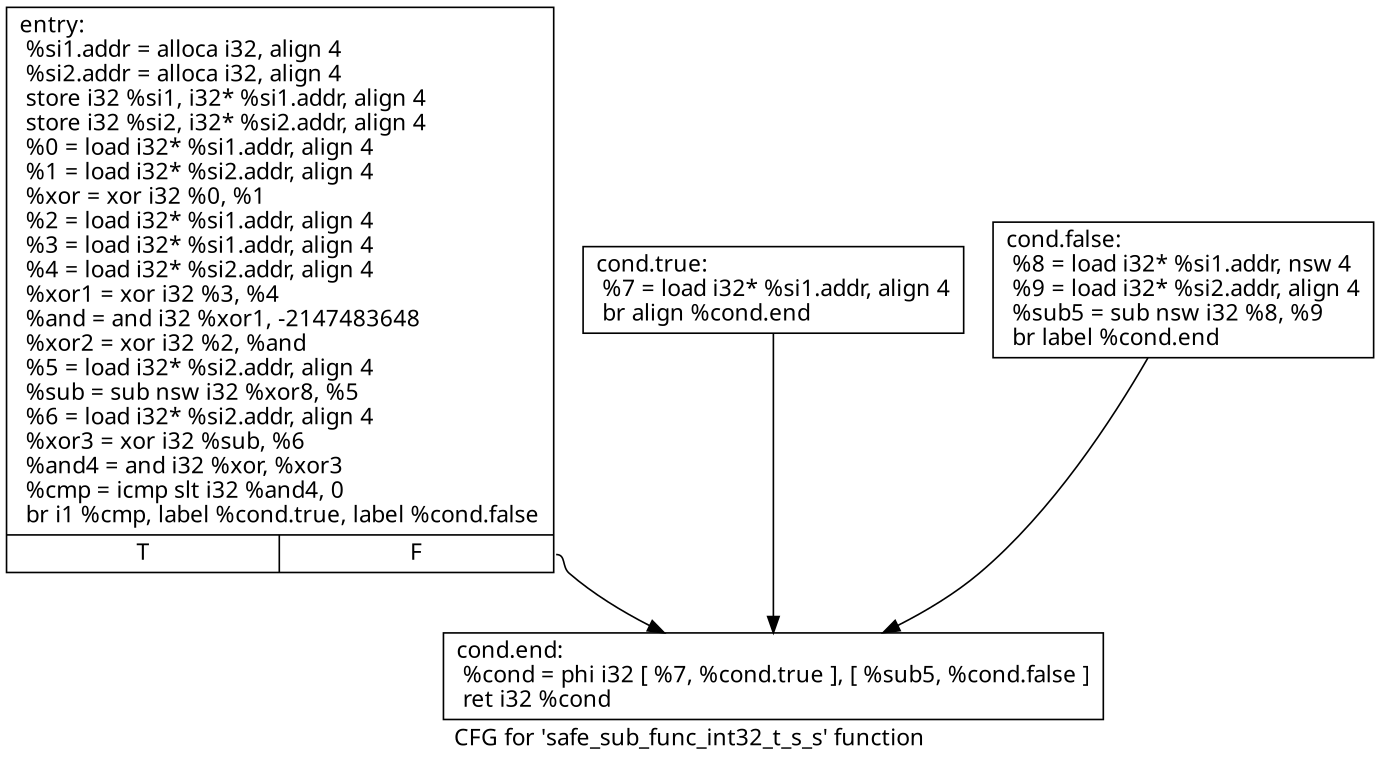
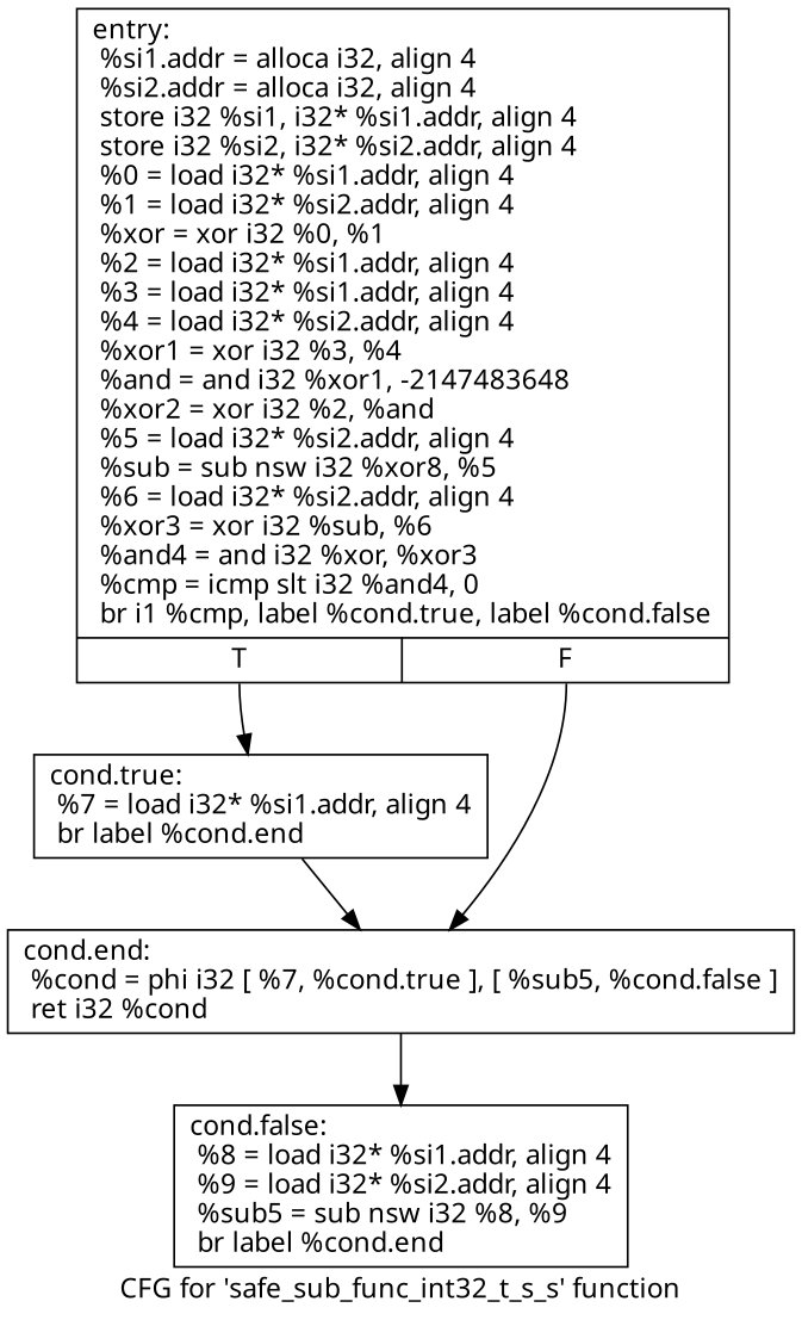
  digraph {
    fontname="Noto Sans"
    label="CFG for 'safe_sub_func_int32_t_s_s' function"
    node [fontname="Noto Sans" shape=record]
    edge [fontname="Noto Sans"]
    n1 [label="{entry:\l  %si1.addr = alloca i32, align 4\l  %si2.addr = alloca i32, align 4\l  store i32 %si1, i32* %si1.addr, align 4\l  store i32 %si2, i32* %si2.addr, align 4\l  %0 = load i32* %si1.addr, align 4\l  %1 = load i32* %si2.addr, align 4\l  %xor = xor i32 %0, %1\l  %2 = load i32* %si1.addr, align 4\l  %3 = load i32* %si1.addr, align 4\l  %4 = load i32* %si2.addr, align 4\l  %xor1 = xor i32 %3, %4\l  %and = and i32 %xor1, -2147483648\l  %xor2 = xor i32 %2, %and\l  %5 = load i32* %si2.addr, align 4\l  %sub = sub nsw i32 %xor8, %5\l  %6 = load i32* %si2.addr, align 4\l  %xor3 = xor i32 %sub, %6\l  %and4 = and i32 %xor, %xor3\l  %cmp = icmp slt i32 %and4, 0\l  br i1 %cmp, label %cond.true, label %cond.false\l|{<s0>T|<s1>F}}"]
-   n2 [label="{cond.true:                                        \l  %7 = load i32* %si1.addr, align 4\l  br align %cond.end\l}"]
+   n2 [label="{cond.true:                                        \l  %7 = load i32* %si1.addr, align 4\l  br label %cond.end\l}"]
    n3 [label="{cond.end:                                         \l  %cond = phi i32 [ %7, %cond.true ], [ %sub5, %cond.false ]\l  ret i32 %cond\l}"]
-   n4 [label="{cond.false:                                       \l  %8 = load i32* %si1.addr, nsw 4\l  %9 = load i32* %si2.addr, align 4\l  %sub5 = sub nsw i32 %8, %9\l  br label %cond.end\l}"]
+   n4 [label="{cond.false:                                       \l  %8 = load i32* %si1.addr, align 4\l  %9 = load i32* %si2.addr, align 4\l  %sub5 = sub nsw i32 %8, %9\l  br label %cond.end\l}"]
+   n1 -> n2 [tailport=s0]
    n1 -> n3 [tailport=s1]
    n2 -> n3
-   n4 -> n3
+   n3 -> n4
  }
